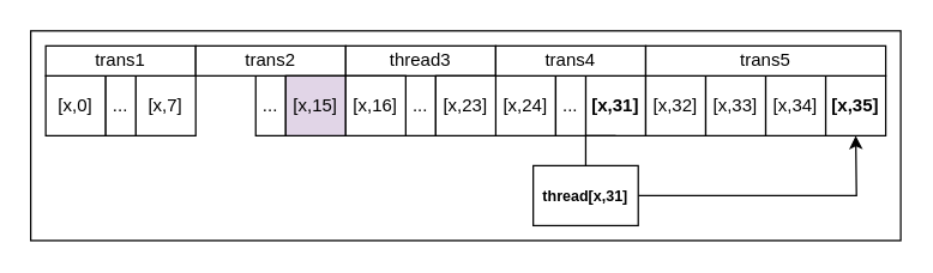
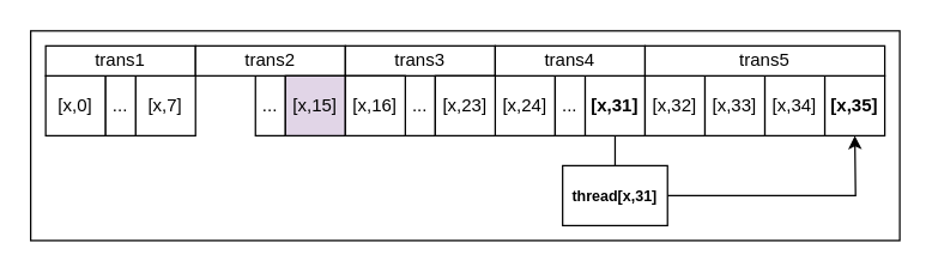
  <mxCell id="0" />
  <mxCell id="1" parent="0" />
  <mxCell id="2" value="" style="rounded=0;whiteSpace=wrap;html=1;" vertex="1" parent="1"><mxGeometry x="20" y="20" width="580" height="140" as="geometry" /></mxCell>
  <mxCell id="3" value="[x,0]" style="rounded=0;whiteSpace=wrap;html=1;" vertex="1" parent="1"><mxGeometry x="30" y="50" width="40" height="40" as="geometry" /></mxCell>
  <mxCell id="4" value="[x,7]" style="rounded=0;whiteSpace=wrap;html=1;" vertex="1" parent="1"><mxGeometry x="90" y="50" width="40" height="40" as="geometry" /></mxCell>
  <mxCell id="5" value="..." style="rounded=0;whiteSpace=wrap;html=1;" vertex="1" parent="1"><mxGeometry x="70" y="50" width="20" height="40" as="geometry" /></mxCell>
  <mxCell id="6" value="..." style="rounded=0;whiteSpace=wrap;html=1;" vertex="1" parent="1"><mxGeometry x="170" y="50" width="20" height="40" as="geometry" /></mxCell>
  <mxCell id="7" value="trans1" style="rounded=0;whiteSpace=wrap;html=1;" vertex="1" parent="1"><mxGeometry x="30" y="30" width="100" height="20" as="geometry" /></mxCell>
  <mxCell id="8" value="trans2" style="rounded=0;whiteSpace=wrap;html=1;" vertex="1" parent="1"><mxGeometry x="130" y="30" width="100" height="20" as="geometry" /></mxCell>
  <mxCell id="9" value="..." style="rounded=0;whiteSpace=wrap;html=1;" vertex="1" parent="1"><mxGeometry x="270" y="50" width="20" height="40" as="geometry" /></mxCell>
- <mxCell id="10" value="thread3" style="rounded=0;whiteSpace=wrap;html=1;" vertex="1" parent="1"><mxGeometry x="230" y="30" width="100" height="20" as="geometry" /></mxCell>
+ <mxCell id="10" value="trans3" style="rounded=0;whiteSpace=wrap;html=1;" vertex="1" parent="1"><mxGeometry x="230" y="30" width="100" height="20" as="geometry" /></mxCell>
  <mxCell id="11" value="[x,24]" style="rounded=0;whiteSpace=wrap;html=1;" vertex="1" parent="1"><mxGeometry x="330" y="50" width="40" height="40" as="geometry" /></mxCell>
  <mxCell id="12" value="[x,31]" style="rounded=0;whiteSpace=wrap;html=1;fontStyle=1" vertex="1" parent="1"><mxGeometry x="390" y="50" width="40" height="40" as="geometry" /></mxCell>
  <mxCell id="13" value="..." style="rounded=0;whiteSpace=wrap;html=1;" vertex="1" parent="1"><mxGeometry x="370" y="50" width="20" height="40" as="geometry" /></mxCell>
  <mxCell id="14" value="trans4" style="rounded=0;whiteSpace=wrap;html=1;" vertex="1" parent="1"><mxGeometry x="330" y="30" width="100" height="20" as="geometry" /></mxCell>
  <mxCell id="15" value="[x,15]" style="rounded=0;whiteSpace=wrap;html=1;fillColor=#e1d5e7;" vertex="1" parent="1"><mxGeometry x="190" y="50" width="40" height="40" as="geometry" /></mxCell>
  <mxCell id="16" value="[x,16]" style="rounded=0;whiteSpace=wrap;html=1;" vertex="1" parent="1"><mxGeometry x="230" y="50" width="40" height="40" as="geometry" /></mxCell>
  <mxCell id="17" value="[x,23]" style="rounded=0;whiteSpace=wrap;html=1;" vertex="1" parent="1"><mxGeometry x="290" y="50" width="40" height="40" as="geometry" /></mxCell>
  <mxCell id="18" style="edgeStyle=orthogonalEdgeStyle;rounded=0;orthogonalLoop=1;jettySize=auto;html=1;entryX=0.5;entryY=1;entryDx=0;entryDy=0;" edge="1" parent="1" source="20"><mxGeometry relative="1" as="geometry"><mxPoint x="570" y="90" as="targetPoint" /></mxGeometry></mxCell>
  <mxCell id="19" style="edgeStyle=orthogonalEdgeStyle;rounded=0;orthogonalLoop=1;jettySize=auto;html=1;entryX=0.5;entryY=1;entryDx=0;entryDy=0;endArrow=none;" edge="1" parent="1" source="20" target="12"><mxGeometry relative="1" as="geometry" /></mxCell>
- <mxCell id="20" value="&lt;font style=&quot;font-size: 10px;&quot;&gt;thread[x,31]&lt;/font&gt;" style="rounded=0;whiteSpace=wrap;html=1;fontStyle=1" vertex="1" parent="1"><mxGeometry x="355" y="110" width="70" height="40" as="geometry" /></mxCell>
+ <mxCell id="20" value="&lt;font style=&quot;font-size: 10px;&quot;&gt;thread[x,31]&lt;/font&gt;" style="rounded=0;whiteSpace=wrap;html=1;fontStyle=1" vertex="1" parent="1"><mxGeometry x="375" y="110" width="70" height="40" as="geometry" /></mxCell>
  <mxCell id="21" value="[x,32]" style="rounded=0;whiteSpace=wrap;html=1;" vertex="1" parent="1"><mxGeometry x="430" y="50" width="40" height="40" as="geometry" /></mxCell>
  <mxCell id="22" value="[x,33]" style="rounded=0;whiteSpace=wrap;html=1;" vertex="1" parent="1"><mxGeometry x="470" y="50" width="40" height="40" as="geometry" /></mxCell>
  <mxCell id="23" value="[x,34]" style="rounded=0;whiteSpace=wrap;html=1;" vertex="1" parent="1"><mxGeometry x="510" y="50" width="40" height="40" as="geometry" /></mxCell>
  <mxCell id="24" value="[x,35]" style="rounded=0;whiteSpace=wrap;html=1;fontStyle=1" vertex="1" parent="1"><mxGeometry x="550" y="50" width="40" height="40" as="geometry" /></mxCell>
  <mxCell id="25" value="trans5" style="rounded=0;whiteSpace=wrap;html=1;" vertex="1" parent="1"><mxGeometry x="430" y="30" width="160" height="20" as="geometry" /></mxCell>
